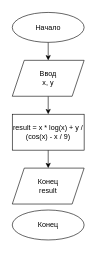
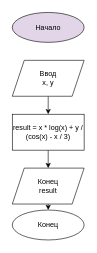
  <mxCell id="0" />
  <mxCell id="1" parent="0" />
- <mxCell id="2" style="edgeStyle=orthogonalEdgeStyle;rounded=0;orthogonalLoop=1;jettySize=auto;html=1;exitX=0.5;exitY=1;exitDx=0;exitDy=0;entryX=0.5;entryY=0;entryDx=0;entryDy=0;" edge="1" parent="1" source="3" target="5"><mxGeometry relative="1" as="geometry" /></mxCell>
- <mxCell id="3" value="Начало" style="ellipse;whiteSpace=wrap;html=1;" vertex="1" parent="1"><mxGeometry x="20" y="20" width="120" height="50" as="geometry" /></mxCell>
+ <mxCell id="3" value="Начало" style="ellipse;whiteSpace=wrap;html=1;fillColor=#e1d5e7;" vertex="1" parent="1"><mxGeometry x="20" y="20" width="120" height="50" as="geometry" /></mxCell>
  <mxCell id="4" style="edgeStyle=orthogonalEdgeStyle;rounded=0;orthogonalLoop=1;jettySize=auto;html=1;exitX=0.5;exitY=1;exitDx=0;exitDy=0;entryX=0.5;entryY=0;entryDx=0;entryDy=0;" edge="1" parent="1" source="5" target="7"><mxGeometry relative="1" as="geometry" /></mxCell>
  <mxCell id="5" value="Ввод&lt;br&gt;x, y" style="shape=parallelogram;perimeter=parallelogramPerimeter;whiteSpace=wrap;html=1;fixedSize=1;" vertex="1" parent="1"><mxGeometry x="20" y="100" width="120" height="60" as="geometry" /></mxCell>
  <mxCell id="6" style="edgeStyle=orthogonalEdgeStyle;rounded=0;orthogonalLoop=1;jettySize=auto;html=1;exitX=0.5;exitY=1;exitDx=0;exitDy=0;entryX=0.5;entryY=0;entryDx=0;entryDy=0;" edge="1" parent="1" source="7" target="9"><mxGeometry relative="1" as="geometry" /></mxCell>
- <mxCell id="7" value="result = x * log(x) + y / (cos(x) - x / 9)" style="rounded=0;whiteSpace=wrap;html=1;" vertex="1" parent="1"><mxGeometry x="20" y="190" width="120" height="60" as="geometry" /></mxCell>
+ <mxCell id="7" value="result = x * log(x) + y / (cos(x) - x / 3)" style="rounded=0;whiteSpace=wrap;html=1;" vertex="1" parent="1"><mxGeometry x="20" y="190" width="120" height="60" as="geometry" /></mxCell>
+ <mxCell id="8" style="edgeStyle=orthogonalEdgeStyle;rounded=0;orthogonalLoop=1;jettySize=auto;html=1;exitX=0.5;exitY=1;exitDx=0;exitDy=0;entryX=0.5;entryY=0;entryDx=0;entryDy=0;" edge="1" parent="1" source="9" target="10"><mxGeometry relative="1" as="geometry" /></mxCell>
  <mxCell id="9" value="Конец&lt;br&gt;result" style="shape=parallelogram;perimeter=parallelogramPerimeter;whiteSpace=wrap;html=1;fixedSize=1;" vertex="1" parent="1"><mxGeometry x="20" y="280" width="120" height="60" as="geometry" /></mxCell>
  <mxCell id="10" value="Конец" style="ellipse;whiteSpace=wrap;html=1;" vertex="1" parent="1"><mxGeometry x="20" y="350" width="120" height="50" as="geometry" /></mxCell>
